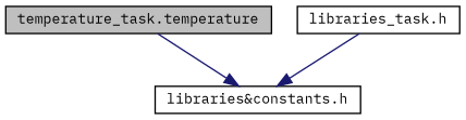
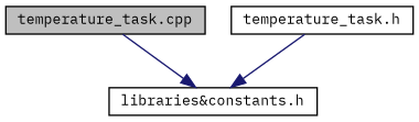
  digraph {
    fontname="IBM Plex Mono"
    node [color=black fillcolor=white fontname="IBM Plex Mono" fontsize=10 shape=record style=filled]
    edge [color=midnightblue fontname="IBM Plex Mono" fontsize=10 labelfontname=Helvetica labelfontsize=10 style=solid]
-   n1 [fillcolor=grey75 fontcolor=black height=0.2 label="temperature_task.temperature" width=0.4]
+   n1 [fillcolor=grey75 fontcolor=black height=0.2 label="temperature_task.cpp" width=0.4]
    n2 [height=0.2 label="libraries&constants.h" width=0.4]
-   n3 [height=0.2 label="libraries_task.h" width=0.4]
+   n3 [height=0.2 label="temperature_task.h" width=0.4]
    n1 -> n2
    n3 -> n2
  }
